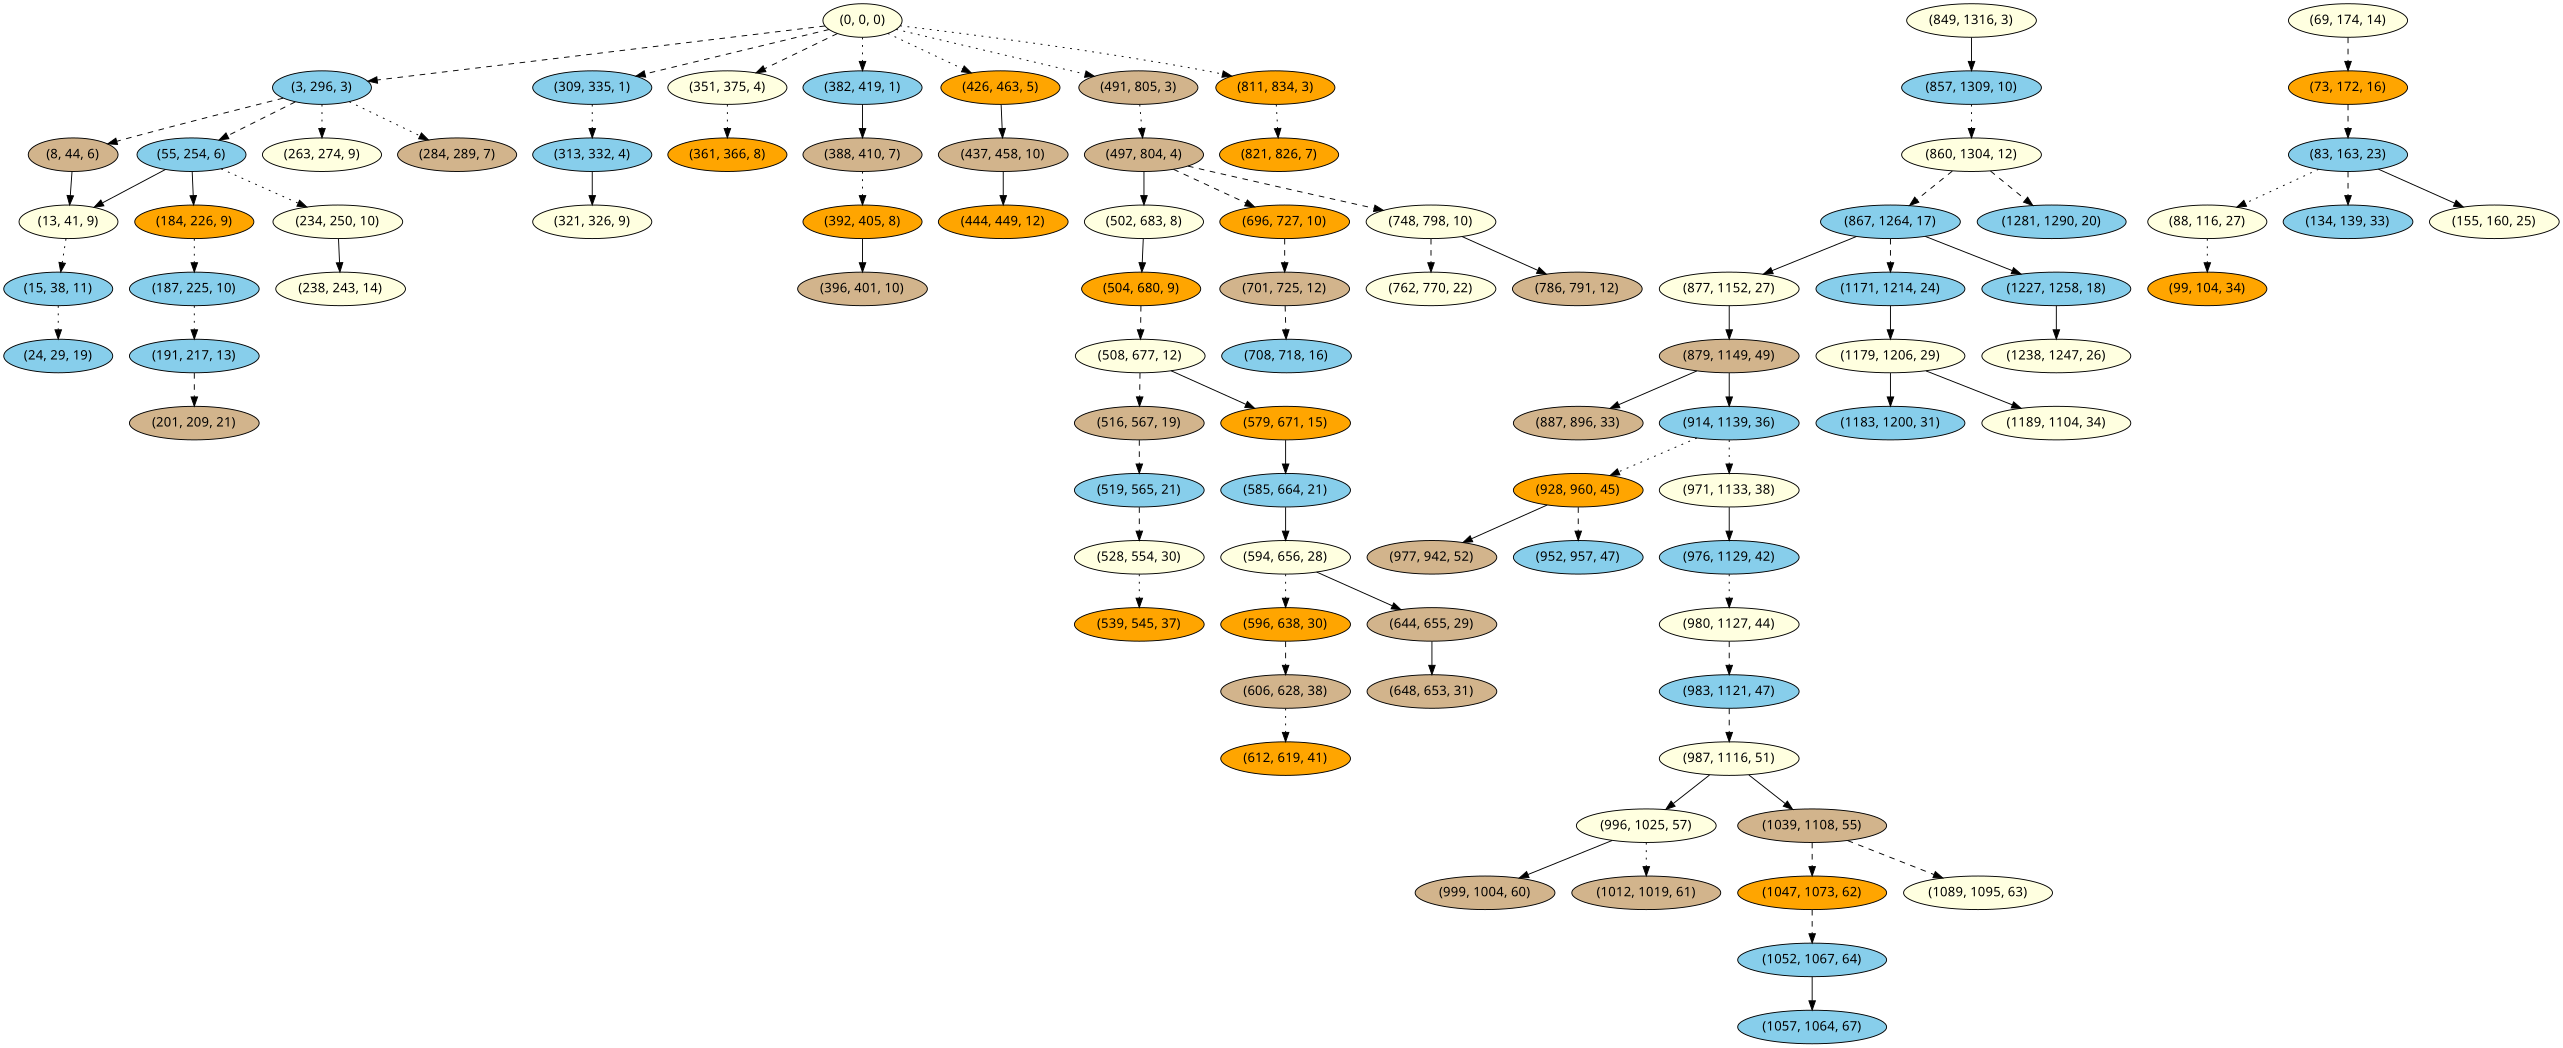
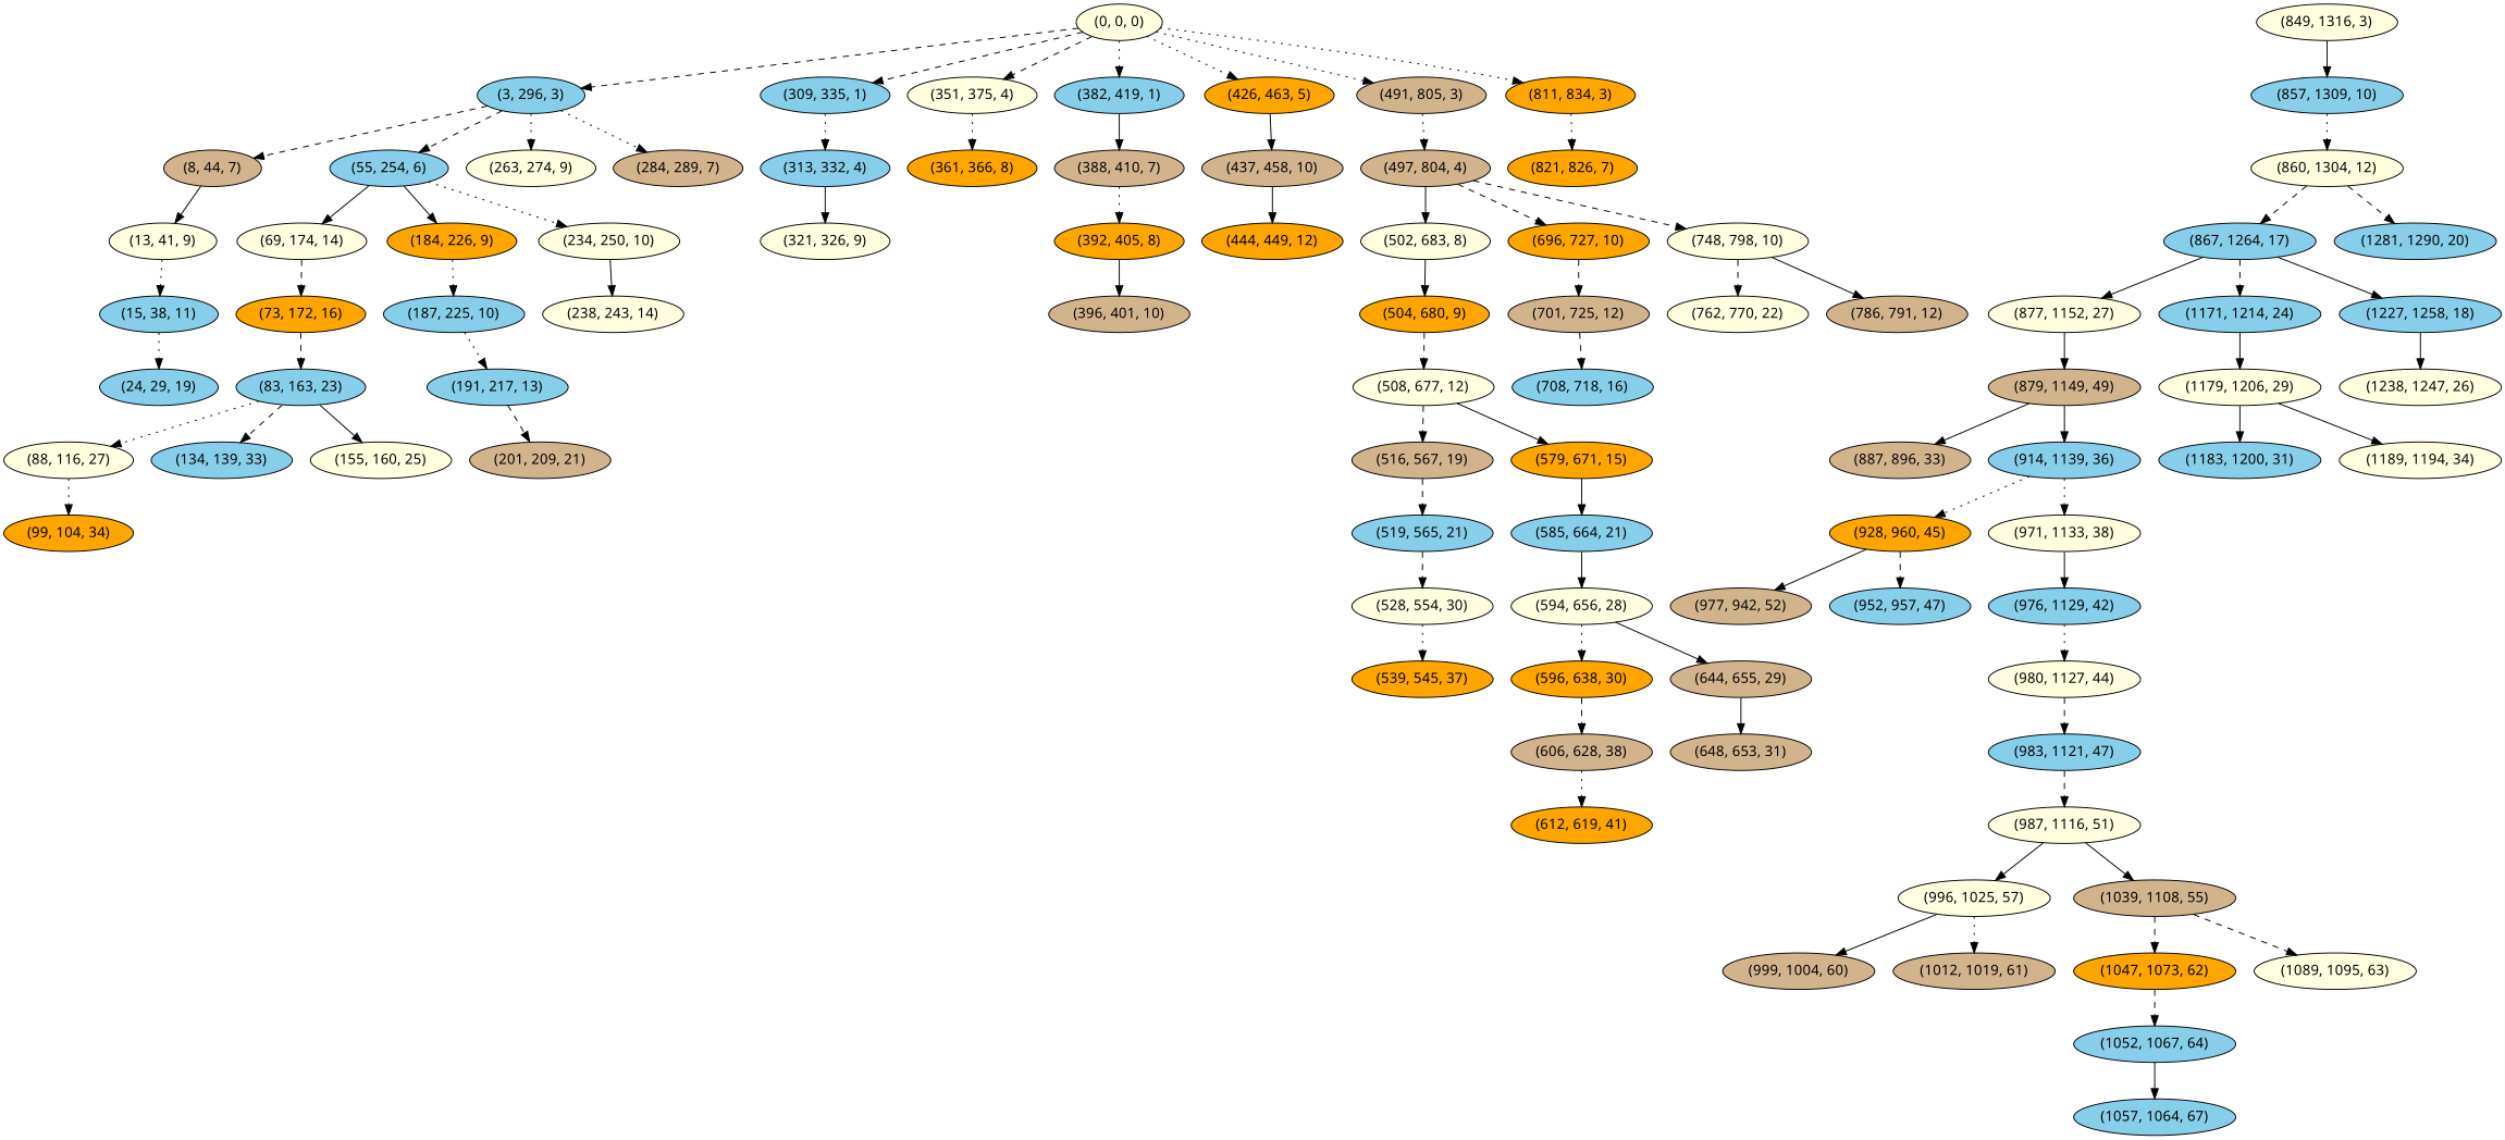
  digraph {
    fontname="Noto Sans"
    node [fillcolor=lightyellow fontname="Noto Sans" style=filled]
    edge [fontname="Noto Sans" style=solid]
    "(3, 296, 3)" [fillcolor=skyblue]
    "(0, 0, 0)"
    "(309, 335, 1)" [fillcolor=skyblue]
    "(351, 375, 4)"
    "(382, 419, 1)" [fillcolor=skyblue]
    "(426, 463, 5)" [fillcolor=orange]
    "(491, 805, 3)" [fillcolor=tan]
    "(811, 834, 3)" [fillcolor=orange]
-   "(8, 44, 6)" [fillcolor=tan]
+   "(8, 44, 6)" [fillcolor=tan label="(8, 44, 7)"]
    "(55, 254, 6)" [fillcolor=skyblue]
    "(263, 274, 9)"
    "(284, 289, 7)" [fillcolor=tan]
    "(313, 332, 4)" [fillcolor=skyblue]
    "(361, 366, 8)" [fillcolor=orange]
    "(388, 410, 7)" [fillcolor=tan]
    "(437, 458, 10)" [fillcolor=tan]
    "(497, 804, 4)" [fillcolor=tan]
    "(821, 826, 7)" [fillcolor=orange]
    "(857, 1309, 10)" [fillcolor=skyblue]
    "(849, 1316, 3)"
    "(13, 41, 9)"
    "(69, 174, 14)"
    "(184, 226, 9)" [fillcolor=orange]
    "(234, 250, 10)"
    "(15, 38, 11)" [fillcolor=skyblue]
    "(24, 29, 19)" [fillcolor=skyblue]
    "(73, 172, 16)" [fillcolor=orange]
    "(187, 225, 10)" [fillcolor=skyblue]
    "(238, 243, 14)"
    "(83, 163, 23)" [fillcolor=skyblue]
    "(88, 116, 27)"
    "(134, 139, 33)" [fillcolor=skyblue]
    "(155, 160, 25)"
    "(99, 104, 34)" [fillcolor=orange]
    "(191, 217, 13)" [fillcolor=skyblue]
    "(201, 209, 21)" [fillcolor=tan]
    "(321, 326, 9)"
    "(392, 405, 8)" [fillcolor=orange]
    "(396, 401, 10)" [fillcolor=tan]
    "(444, 449, 12)" [fillcolor=orange]
    "(502, 683, 8)"
    "(696, 727, 10)" [fillcolor=orange]
    "(748, 798, 10)"
    "(504, 680, 9)" [fillcolor=orange]
    "(701, 725, 12)" [fillcolor=tan]
    "(762, 770, 22)"
    "(786, 791, 12)" [fillcolor=tan]
    "(508, 677, 12)"
    "(516, 567, 19)" [fillcolor=tan]
    "(579, 671, 15)" [fillcolor=orange]
    "(519, 565, 21)" [fillcolor=skyblue]
    "(585, 664, 21)" [fillcolor=skyblue]
    "(528, 554, 30)"
    "(539, 545, 37)" [fillcolor=orange]
    "(594, 656, 28)"
    "(596, 638, 30)" [fillcolor=orange]
    "(644, 655, 29)" [fillcolor=tan]
    "(606, 628, 38)" [fillcolor=tan]
    "(648, 653, 31)" [fillcolor=tan]
    "(612, 619, 41)" [fillcolor=orange]
    "(708, 718, 16)" [fillcolor=skyblue]
    "(860, 1304, 12)"
    "(867, 1264, 17)" [fillcolor=skyblue]
    "(1281, 1290, 20)" [fillcolor=skyblue]
    "(877, 1152, 27)"
    "(1171, 1214, 24)" [fillcolor=skyblue]
    "(1227, 1258, 18)" [fillcolor=skyblue]
    n68 [fillcolor=tan label="(879, 1149, 49)"]
    "(1179, 1206, 29)"
    "(1238, 1247, 26)"
    "(887, 896, 33)" [fillcolor=tan]
    "(914, 1139, 36)" [fillcolor=skyblue]
    "(928, 960, 45)" [fillcolor=orange]
    "(971, 1133, 38)"
    n75 [fillcolor=tan label="(977, 942, 52)"]
    "(952, 957, 47)" [fillcolor=skyblue]
    "(976, 1129, 42)" [fillcolor=skyblue]
    "(980, 1127, 44)"
    "(983, 1121, 47)" [fillcolor=skyblue]
    "(987, 1116, 51)"
    "(996, 1025, 57)"
    "(1039, 1108, 55)" [fillcolor=tan]
    "(999, 1004, 60)" [fillcolor=tan]
    "(1012, 1019, 61)" [fillcolor=tan]
    "(1047, 1073, 62)" [fillcolor=orange]
    "(1089, 1095, 63)"
    "(1052, 1067, 64)" [fillcolor=skyblue]
    "(1057, 1064, 67)" [fillcolor=skyblue]
    "(1183, 1200, 31)" [fillcolor=skyblue]
-   "(1189, 1194, 34)" [label="(1189, 1104, 34)"]
+   "(1189, 1194, 34)"
    "(3, 296, 3)" -> "(8, 44, 6)" [style=dashed]
    "(3, 296, 3)" -> "(55, 254, 6)" [style=dashed]
    "(3, 296, 3)" -> "(263, 274, 9)" [style=dotted]
    "(3, 296, 3)" -> "(284, 289, 7)" [style=dotted]
    "(0, 0, 0)" -> "(3, 296, 3)" [style=dashed]
    "(0, 0, 0)" -> "(309, 335, 1)" [style=dashed]
    "(0, 0, 0)" -> "(351, 375, 4)" [style=dashed]
    "(0, 0, 0)" -> "(382, 419, 1)" [style=dotted]
    "(0, 0, 0)" -> "(426, 463, 5)" [style=dotted]
    "(0, 0, 0)" -> "(491, 805, 3)" [style=dotted]
    "(0, 0, 0)" -> "(811, 834, 3)" [style=dotted]
    "(309, 335, 1)" -> "(313, 332, 4)" [style=dotted]
    "(351, 375, 4)" -> "(361, 366, 8)" [style=dotted]
    "(382, 419, 1)" -> "(388, 410, 7)"
    "(426, 463, 5)" -> "(437, 458, 10)"
    "(491, 805, 3)" -> "(497, 804, 4)" [style=dotted]
    "(811, 834, 3)" -> "(821, 826, 7)" [style=dotted]
    "(8, 44, 6)" -> "(13, 41, 9)"
-   "(55, 254, 6)" -> "(13, 41, 9)"
+   "(55, 254, 6)" -> "(69, 174, 14)"
    "(55, 254, 6)" -> "(184, 226, 9)"
    "(55, 254, 6)" -> "(234, 250, 10)" [style=dotted]
    "(313, 332, 4)" -> "(321, 326, 9)"
    "(388, 410, 7)" -> "(392, 405, 8)" [style=dotted]
    "(437, 458, 10)" -> "(444, 449, 12)"
    "(497, 804, 4)" -> "(502, 683, 8)"
    "(497, 804, 4)" -> "(696, 727, 10)" [style=dashed]
    "(497, 804, 4)" -> "(748, 798, 10)" [style=dashed]
    "(857, 1309, 10)" -> "(860, 1304, 12)" [style=dotted]
    "(849, 1316, 3)" -> "(857, 1309, 10)"
    "(13, 41, 9)" -> "(15, 38, 11)" [style=dotted]
    "(69, 174, 14)" -> "(73, 172, 16)" [style=dashed]
    "(184, 226, 9)" -> "(187, 225, 10)" [style=dotted]
    "(234, 250, 10)" -> "(238, 243, 14)"
    "(15, 38, 11)" -> "(24, 29, 19)" [style=dotted]
    "(73, 172, 16)" -> "(83, 163, 23)" [style=dashed]
    "(187, 225, 10)" -> "(191, 217, 13)" [style=dotted]
    "(83, 163, 23)" -> "(88, 116, 27)" [style=dotted]
    "(83, 163, 23)" -> "(134, 139, 33)" [style=dashed]
    "(83, 163, 23)" -> "(155, 160, 25)"
    "(88, 116, 27)" -> "(99, 104, 34)" [style=dotted]
    "(191, 217, 13)" -> "(201, 209, 21)" [style=dashed]
    "(392, 405, 8)" -> "(396, 401, 10)"
    "(502, 683, 8)" -> "(504, 680, 9)"
    "(696, 727, 10)" -> "(701, 725, 12)" [style=dashed]
    "(748, 798, 10)" -> "(762, 770, 22)" [style=dashed]
    "(748, 798, 10)" -> "(786, 791, 12)"
    "(504, 680, 9)" -> "(508, 677, 12)" [style=dashed]
    "(701, 725, 12)" -> "(708, 718, 16)" [style=dashed]
    "(508, 677, 12)" -> "(516, 567, 19)" [style=dashed]
    "(508, 677, 12)" -> "(579, 671, 15)"
    "(516, 567, 19)" -> "(519, 565, 21)" [style=dashed]
    "(579, 671, 15)" -> "(585, 664, 21)"
    "(519, 565, 21)" -> "(528, 554, 30)" [style=dashed]
    "(585, 664, 21)" -> "(594, 656, 28)"
    "(528, 554, 30)" -> "(539, 545, 37)" [style=dotted]
    "(594, 656, 28)" -> "(596, 638, 30)" [style=dotted]
    "(594, 656, 28)" -> "(644, 655, 29)"
    "(596, 638, 30)" -> "(606, 628, 38)" [style=dashed]
    "(644, 655, 29)" -> "(648, 653, 31)"
    "(606, 628, 38)" -> "(612, 619, 41)" [style=dotted]
    "(860, 1304, 12)" -> "(867, 1264, 17)" [style=dashed]
    "(860, 1304, 12)" -> "(1281, 1290, 20)" [style=dashed]
    "(867, 1264, 17)" -> "(877, 1152, 27)"
    "(867, 1264, 17)" -> "(1171, 1214, 24)" [style=dashed]
    "(867, 1264, 17)" -> "(1227, 1258, 18)"
    "(877, 1152, 27)" -> n68
    "(1171, 1214, 24)" -> "(1179, 1206, 29)"
    "(1227, 1258, 18)" -> "(1238, 1247, 26)"
    n68 -> "(887, 896, 33)"
    n68 -> "(914, 1139, 36)"
    "(1179, 1206, 29)" -> "(1183, 1200, 31)"
    "(1179, 1206, 29)" -> "(1189, 1194, 34)"
    "(914, 1139, 36)" -> "(928, 960, 45)" [style=dotted]
    "(914, 1139, 36)" -> "(971, 1133, 38)" [style=dotted]
    "(928, 960, 45)" -> n75
    "(928, 960, 45)" -> "(952, 957, 47)" [style=dashed]
    "(971, 1133, 38)" -> "(976, 1129, 42)"
    "(976, 1129, 42)" -> "(980, 1127, 44)" [style=dotted]
    "(980, 1127, 44)" -> "(983, 1121, 47)" [style=dashed]
    "(983, 1121, 47)" -> "(987, 1116, 51)" [style=dashed]
    "(987, 1116, 51)" -> "(996, 1025, 57)"
    "(987, 1116, 51)" -> "(1039, 1108, 55)"
    "(996, 1025, 57)" -> "(999, 1004, 60)"
    "(996, 1025, 57)" -> "(1012, 1019, 61)" [style=dotted]
    "(1039, 1108, 55)" -> "(1047, 1073, 62)" [style=dashed]
    "(1039, 1108, 55)" -> "(1089, 1095, 63)" [style=dashed]
    "(1047, 1073, 62)" -> "(1052, 1067, 64)" [style=dashed]
    "(1052, 1067, 64)" -> "(1057, 1064, 67)"
  }
